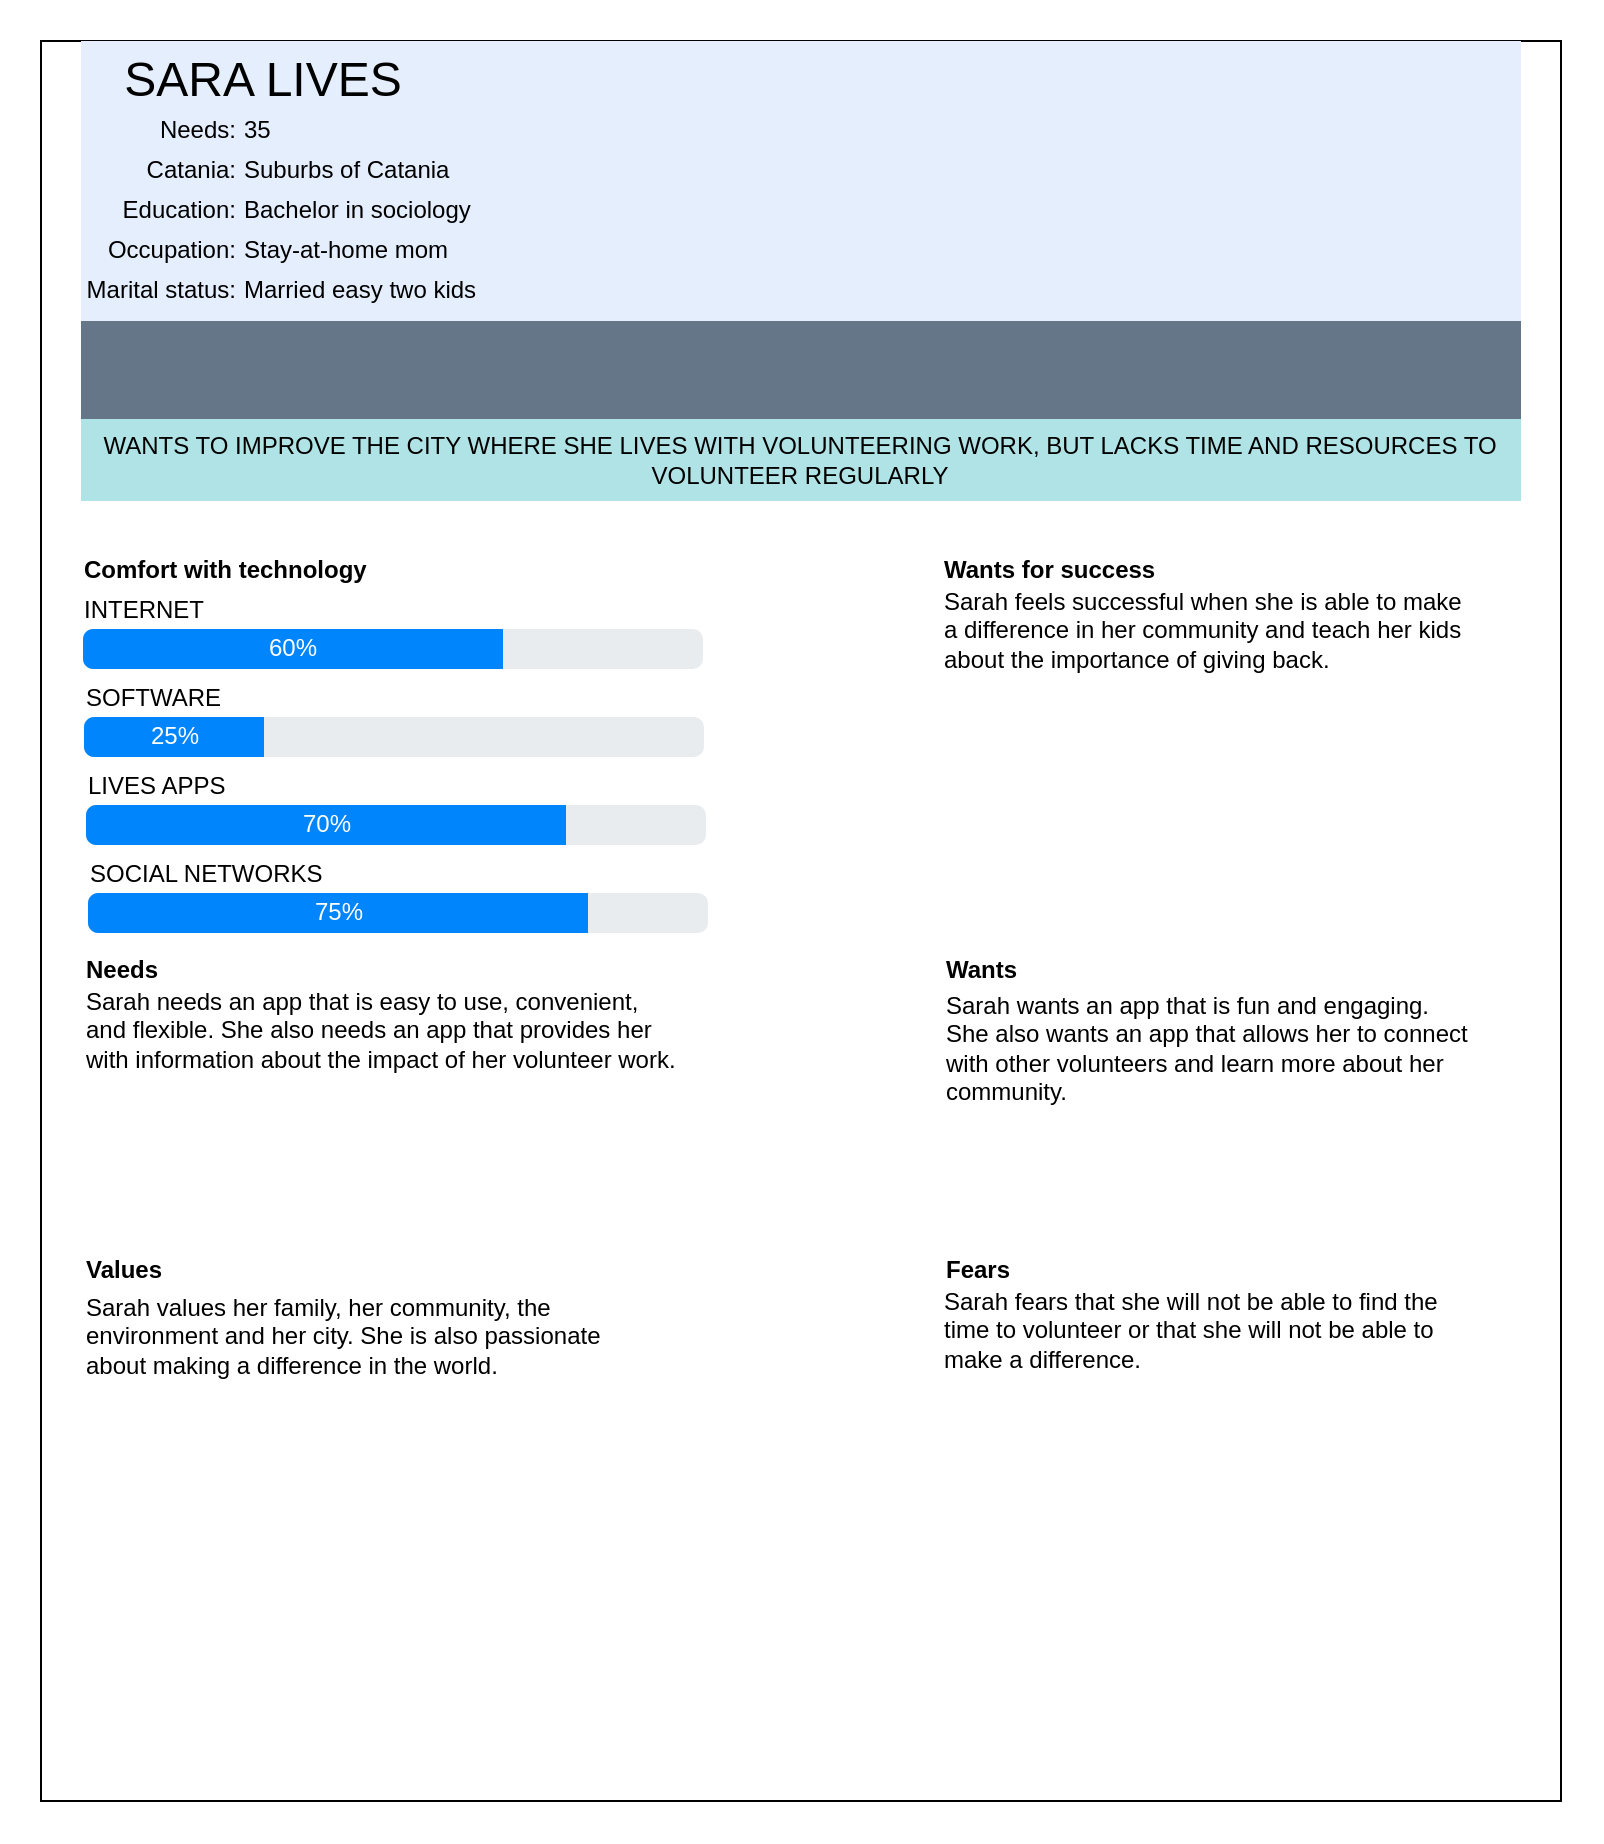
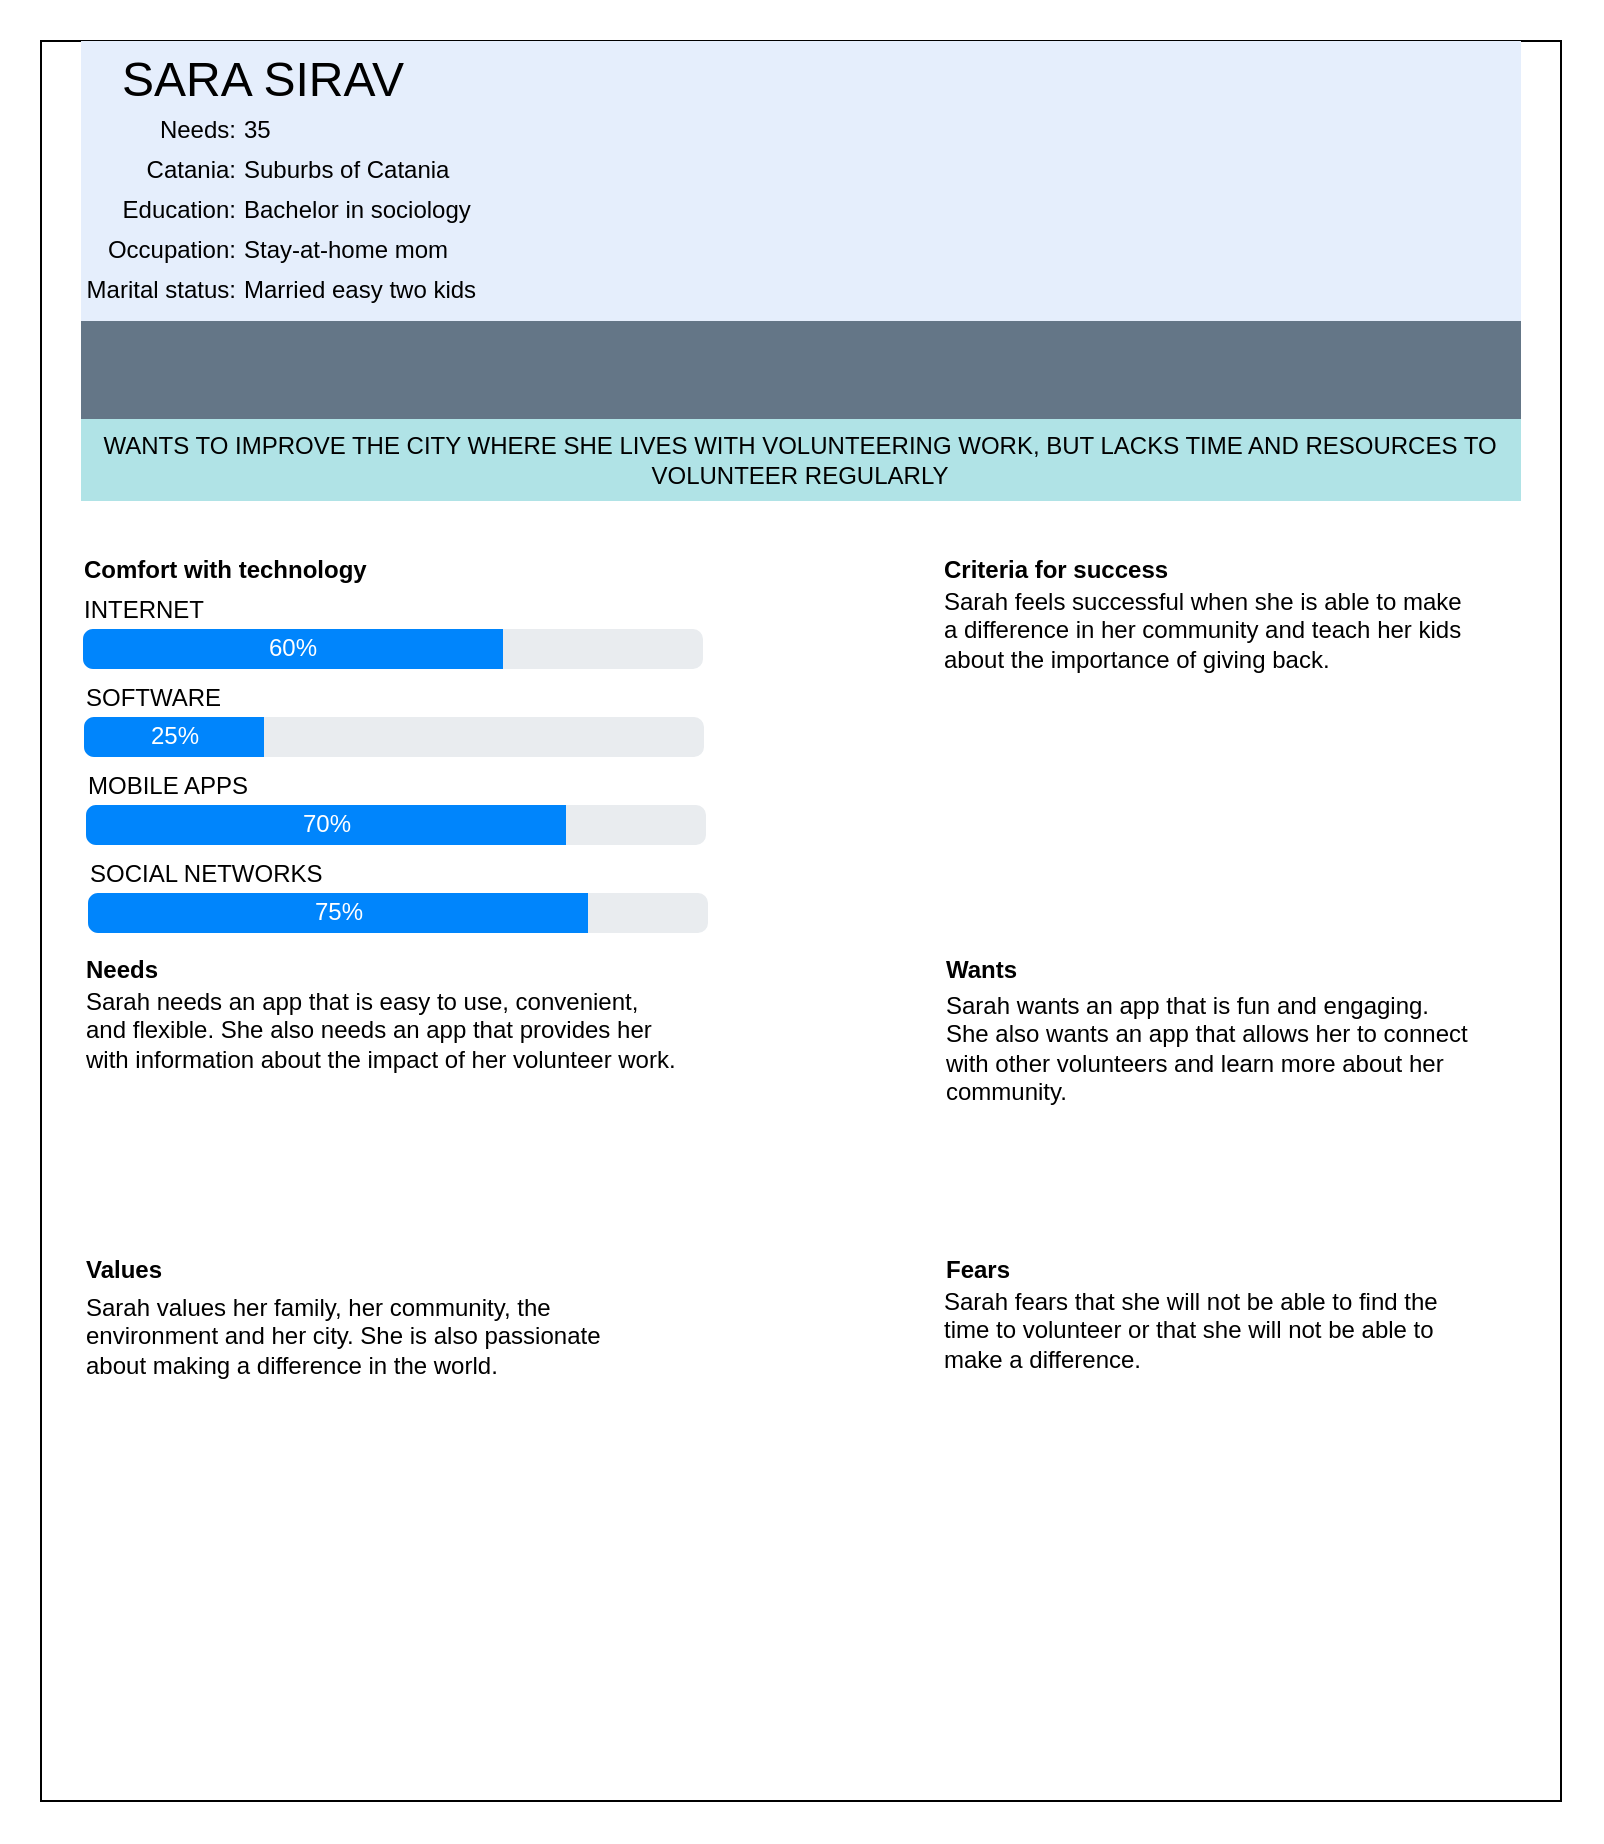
  <mxCell id="0" />
  <mxCell id="1" parent="0" />
  <mxCell id="2" value="" style="rounded=0;whiteSpace=wrap;html=1;" parent="1" vertex="1"><mxGeometry x="20" y="20" width="760" height="880" as="geometry" /></mxCell>
  <mxCell id="3" value="" style="rounded=0;whiteSpace=wrap;html=1;fillColor=#E5EEFC;strokeColor=none;" parent="1" vertex="1"><mxGeometry x="40" y="20" width="720" height="140" as="geometry" /></mxCell>
- <mxCell id="4" value="&lt;font style=&quot;font-size: 24px;&quot;&gt;SARA LIVES&lt;/font&gt;" style="text;html=1;align=center;verticalAlign=middle;resizable=0;points=[];autosize=1;strokeColor=none;fillColor=none;" parent="1" vertex="1"><mxGeometry x="51" y="20" width="160" height="40" as="geometry" /></mxCell>
+ <mxCell id="4" value="&lt;font style=&quot;font-size: 24px;&quot;&gt;SARA SIRAV&lt;/font&gt;" style="text;html=1;align=center;verticalAlign=middle;resizable=0;points=[];autosize=1;strokeColor=none;fillColor=none;" parent="1" vertex="1"><mxGeometry x="51" y="20" width="160" height="40" as="geometry" /></mxCell>
  <mxCell id="5" value="" style="rounded=0;whiteSpace=wrap;html=1;fillColor=#647687;strokeColor=none;fontColor=#ffffff;" vertex="1" parent="1"><mxGeometry x="40" y="160" width="720" height="49" as="geometry" /></mxCell>
  <mxCell id="6" value="&lt;span style=&quot;color: rgb(0, 0, 0); font-family: Helvetica; font-size: 12px; font-style: normal; font-variant-ligatures: normal; font-variant-caps: normal; font-weight: 400; letter-spacing: normal; orphans: 2; text-align: center; text-indent: 0px; text-transform: none; widows: 2; word-spacing: 0px; -webkit-text-stroke-width: 0px; text-decoration-thickness: initial; text-decoration-style: initial; text-decoration-color: initial; float: none; display: inline !important;&quot;&gt;WANTS TO IMPROVE THE CITY WHERE SHE LIVES WITH VOLUNTEERING WORK, BUT LACKS TIME AND RESOURCES TO VOLUNTEER REGULARLY&lt;/span&gt;" style="rounded=0;whiteSpace=wrap;html=1;fillColor=#b0e3e6;strokeColor=none;" vertex="1" parent="1"><mxGeometry x="40" y="209" width="720" height="41" as="geometry" /></mxCell>
  <mxCell id="7" value="Needs:" style="text;html=1;strokeColor=none;fillColor=none;align=right;verticalAlign=middle;whiteSpace=wrap;rounded=0;" vertex="1" parent="1"><mxGeometry x="40" y="50" width="80" height="30" as="geometry" /></mxCell>
  <mxCell id="8" value="Catania:" style="text;html=1;strokeColor=none;fillColor=none;align=right;verticalAlign=middle;whiteSpace=wrap;rounded=0;" vertex="1" parent="1"><mxGeometry x="41" y="70" width="79" height="30" as="geometry" /></mxCell>
  <mxCell id="9" value="Education:" style="text;html=1;strokeColor=none;fillColor=none;align=right;verticalAlign=middle;whiteSpace=wrap;rounded=0;" vertex="1" parent="1"><mxGeometry x="41" y="90" width="79" height="30" as="geometry" /></mxCell>
  <mxCell id="10" value="Occupation:" style="text;html=1;strokeColor=none;fillColor=none;align=right;verticalAlign=middle;whiteSpace=wrap;rounded=0;" vertex="1" parent="1"><mxGeometry x="41" y="110" width="79" height="30" as="geometry" /></mxCell>
  <mxCell id="11" value="Marital status:" style="text;html=1;strokeColor=none;fillColor=none;align=right;verticalAlign=middle;whiteSpace=wrap;rounded=0;" vertex="1" parent="1"><mxGeometry x="41" y="130" width="79" height="30" as="geometry" /></mxCell>
  <mxCell id="12" value="Comfort with technology" style="text;html=1;strokeColor=none;fillColor=none;align=left;verticalAlign=middle;whiteSpace=wrap;rounded=0;fontStyle=1" vertex="1" parent="1"><mxGeometry x="40" y="270" width="290" height="30" as="geometry" /></mxCell>
- <mxCell id="13" value="Wants for success" style="text;html=1;strokeColor=none;fillColor=none;align=left;verticalAlign=middle;whiteSpace=wrap;rounded=0;fontStyle=1" vertex="1" parent="1"><mxGeometry x="470" y="270" width="290" height="30" as="geometry" /></mxCell>
+ <mxCell id="13" value="Criteria for success" style="text;html=1;strokeColor=none;fillColor=none;align=left;verticalAlign=middle;whiteSpace=wrap;rounded=0;fontStyle=1" vertex="1" parent="1"><mxGeometry x="470" y="270" width="290" height="30" as="geometry" /></mxCell>
  <mxCell id="14" value="INTERNET" style="text;html=1;strokeColor=none;fillColor=none;align=left;verticalAlign=middle;whiteSpace=wrap;rounded=0;" vertex="1" parent="1"><mxGeometry x="40" y="290" width="60" height="30" as="geometry" /></mxCell>
  <mxCell id="15" value="" style="html=1;shadow=0;dashed=0;shape=mxgraph.bootstrap.rrect;rSize=5;fillColor=#E9ECEF;strokeColor=none;" vertex="1" parent="1"><mxGeometry x="41" y="314" width="310" height="20" as="geometry" /></mxCell>
  <mxCell id="16" value="60%" style="html=1;shadow=0;dashed=0;shape=mxgraph.bootstrap.leftButton;rSize=5;fillColor=#0085FC;strokeColor=none;fontColor=#ffffff;resizeHeight=1;" vertex="1" parent="15"><mxGeometry width="210" height="20" relative="1" as="geometry" /></mxCell>
  <mxCell id="17" value="" style="html=1;shadow=0;dashed=0;shape=mxgraph.bootstrap.rrect;rSize=5;fillColor=#E9ECEF;strokeColor=none;" vertex="1" parent="1"><mxGeometry x="41.5" y="358" width="310" height="20" as="geometry" /></mxCell>
  <mxCell id="18" value="25%" style="html=1;shadow=0;dashed=0;shape=mxgraph.bootstrap.leftButton;rSize=5;fillColor=#0085FC;strokeColor=none;fontColor=#ffffff;resizeHeight=1;" vertex="1" parent="17"><mxGeometry width="90" height="20" relative="1" as="geometry" /></mxCell>
  <mxCell id="19" value="SOFTWARE" style="text;html=1;strokeColor=none;fillColor=none;align=left;verticalAlign=middle;whiteSpace=wrap;rounded=0;" vertex="1" parent="1"><mxGeometry x="40.5" y="334" width="60" height="30" as="geometry" /></mxCell>
  <mxCell id="20" value="" style="html=1;shadow=0;dashed=0;shape=mxgraph.bootstrap.rrect;rSize=5;fillColor=#E9ECEF;strokeColor=none;" vertex="1" parent="1"><mxGeometry x="42.5" y="402" width="310" height="20" as="geometry" /></mxCell>
  <mxCell id="21" value="70%" style="html=1;shadow=0;dashed=0;shape=mxgraph.bootstrap.leftButton;rSize=5;fillColor=#0085FC;strokeColor=none;fontColor=#ffffff;resizeHeight=1;" vertex="1" parent="20"><mxGeometry width="240" height="20" relative="1" as="geometry" /></mxCell>
- <mxCell id="22" value="LIVES APPS" style="text;html=1;strokeColor=none;fillColor=none;align=left;verticalAlign=middle;whiteSpace=wrap;rounded=0;" vertex="1" parent="1"><mxGeometry x="41.5" y="378" width="98.5" height="30" as="geometry" /></mxCell>
+ <mxCell id="22" value="MOBILE APPS" style="text;html=1;strokeColor=none;fillColor=none;align=left;verticalAlign=middle;whiteSpace=wrap;rounded=0;" vertex="1" parent="1"><mxGeometry x="41.5" y="378" width="98.5" height="30" as="geometry" /></mxCell>
  <mxCell id="23" value="" style="html=1;shadow=0;dashed=0;shape=mxgraph.bootstrap.rrect;rSize=5;fillColor=#E9ECEF;strokeColor=none;" vertex="1" parent="1"><mxGeometry x="43.5" y="446" width="310" height="20" as="geometry" /></mxCell>
  <mxCell id="24" value="75%" style="html=1;shadow=0;dashed=0;shape=mxgraph.bootstrap.leftButton;rSize=5;fillColor=#0085FC;strokeColor=none;fontColor=#ffffff;resizeHeight=1;" vertex="1" parent="23"><mxGeometry width="250" height="20" relative="1" as="geometry" /></mxCell>
  <mxCell id="25" value="SOCIAL NETWORKS" style="text;html=1;strokeColor=none;fillColor=none;align=left;verticalAlign=middle;whiteSpace=wrap;rounded=0;" vertex="1" parent="1"><mxGeometry x="42.5" y="422" width="127.5" height="30" as="geometry" /></mxCell>
  <mxCell id="26" value="Needs" style="text;html=1;strokeColor=none;fillColor=none;align=left;verticalAlign=middle;whiteSpace=wrap;rounded=0;fontStyle=1" vertex="1" parent="1"><mxGeometry x="41" y="470" width="290" height="30" as="geometry" /></mxCell>
  <mxCell id="27" value="Wants" style="text;html=1;strokeColor=none;fillColor=none;align=left;verticalAlign=middle;whiteSpace=wrap;rounded=0;fontStyle=1" vertex="1" parent="1"><mxGeometry x="471" y="470" width="290" height="30" as="geometry" /></mxCell>
  <mxCell id="28" value="Values" style="text;html=1;strokeColor=none;fillColor=none;align=left;verticalAlign=middle;whiteSpace=wrap;rounded=0;fontStyle=1" vertex="1" parent="1"><mxGeometry x="40.5" y="620" width="290" height="30" as="geometry" /></mxCell>
  <mxCell id="29" value="Fears" style="text;html=1;strokeColor=none;fillColor=none;align=left;verticalAlign=middle;whiteSpace=wrap;rounded=0;fontStyle=1" vertex="1" parent="1"><mxGeometry x="470.5" y="620" width="290" height="30" as="geometry" /></mxCell>
  <mxCell id="30" value="Sarah needs an app that is easy to use, convenient, &lt;br&gt;and flexible. She also needs an app that provides her &lt;br&gt;with information about the impact of her volunteer work." style="text;html=1;align=left;verticalAlign=middle;resizable=0;points=[];autosize=1;strokeColor=none;fillColor=none;" vertex="1" parent="1"><mxGeometry x="40.5" y="485" width="320" height="60" as="geometry" /></mxCell>
  <mxCell id="31" value="Sarah wants an app that is fun and engaging. &lt;br&gt;She also wants an app that allows her to connect &lt;br&gt;with other volunteers and learn more about her &lt;br&gt;community." style="text;html=1;align=left;verticalAlign=middle;resizable=0;points=[];autosize=1;strokeColor=none;fillColor=none;" vertex="1" parent="1"><mxGeometry x="471" y="489" width="280" height="70" as="geometry" /></mxCell>
  <mxCell id="32" value="Sarah feels successful when she is able to make &lt;br&gt;a difference in her community and teach her kids &lt;br&gt;about the importance of giving back." style="text;html=1;align=left;verticalAlign=middle;resizable=0;points=[];autosize=1;strokeColor=none;fillColor=none;" vertex="1" parent="1"><mxGeometry x="470" y="285" width="280" height="60" as="geometry" /></mxCell>
  <mxCell id="33" value="Sarah fears that she will not be able to find the &lt;br&gt;time to volunteer or that she will not be able to &lt;br&gt;make a difference." style="text;html=1;align=left;verticalAlign=middle;resizable=0;points=[];autosize=1;strokeColor=none;fillColor=none;" vertex="1" parent="1"><mxGeometry x="470" y="635" width="270" height="60" as="geometry" /></mxCell>
  <mxCell id="34" value="Sarah values her family, her community, the &lt;br&gt;environment and her city. She is also passionate &lt;br&gt;about making a difference in the world." style="text;html=1;align=left;verticalAlign=middle;resizable=0;points=[];autosize=1;strokeColor=none;fillColor=none;" vertex="1" parent="1"><mxGeometry x="41" y="638" width="280" height="60" as="geometry" /></mxCell>
  <mxCell id="35" value="35" style="text;html=1;align=left;verticalAlign=middle;resizable=0;points=[];autosize=1;strokeColor=none;fillColor=none;" vertex="1" parent="1"><mxGeometry x="120" y="50" width="40" height="30" as="geometry" /></mxCell>
  <mxCell id="36" value="Suburbs of Catania" style="text;html=1;align=left;verticalAlign=middle;resizable=0;points=[];autosize=1;strokeColor=none;fillColor=none;" vertex="1" parent="1"><mxGeometry x="120" y="70" width="130" height="30" as="geometry" /></mxCell>
  <mxCell id="37" value="Bachelor in sociology" style="text;html=1;align=left;verticalAlign=middle;resizable=0;points=[];autosize=1;strokeColor=none;fillColor=none;" vertex="1" parent="1"><mxGeometry x="120" y="90" width="140" height="30" as="geometry" /></mxCell>
  <mxCell id="38" value="Stay-at-home mom" style="text;html=1;align=left;verticalAlign=middle;resizable=0;points=[];autosize=1;strokeColor=none;fillColor=none;" vertex="1" parent="1"><mxGeometry x="120" y="110" width="130" height="30" as="geometry" /></mxCell>
  <mxCell id="39" value="Married easy two kids" style="text;html=1;align=left;verticalAlign=middle;resizable=0;points=[];autosize=1;strokeColor=none;fillColor=none;" vertex="1" parent="1"><mxGeometry x="120" y="130" width="140" height="30" as="geometry" /></mxCell>
